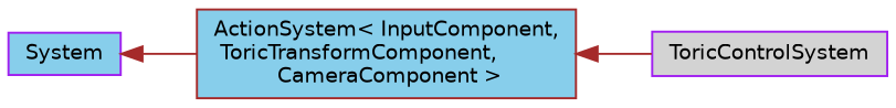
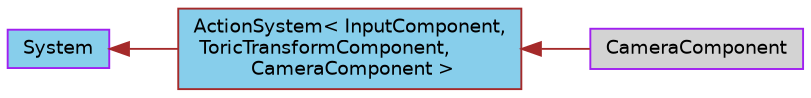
  digraph {
    rankdir=LR
    node [color=purple fillcolor=skyblue fontname=Helvetica fontsize=10 shape=record style=filled]
    edge [color=brown dir=back fontname=Helvetica fontsize=10 labelfontname=Helvetica labelfontsize=10 style=solid]
-   n1 [fillcolor=lightgrey fontcolor=black height=0.2 label=ToricControlSystem width=0.4]
+   n1 [fillcolor=lightgrey fontcolor=black height=0.2 label=CameraComponent width=0.4]
    n2 [color=brown height=0.2 label="ActionSystem\< InputComponent,\l ToricTransformComponent,\l CameraComponent \>" width=0.4]
    n3 [height=0.2 label=System width=0.4]
    n2 -> n1
    n3 -> n2
  }
